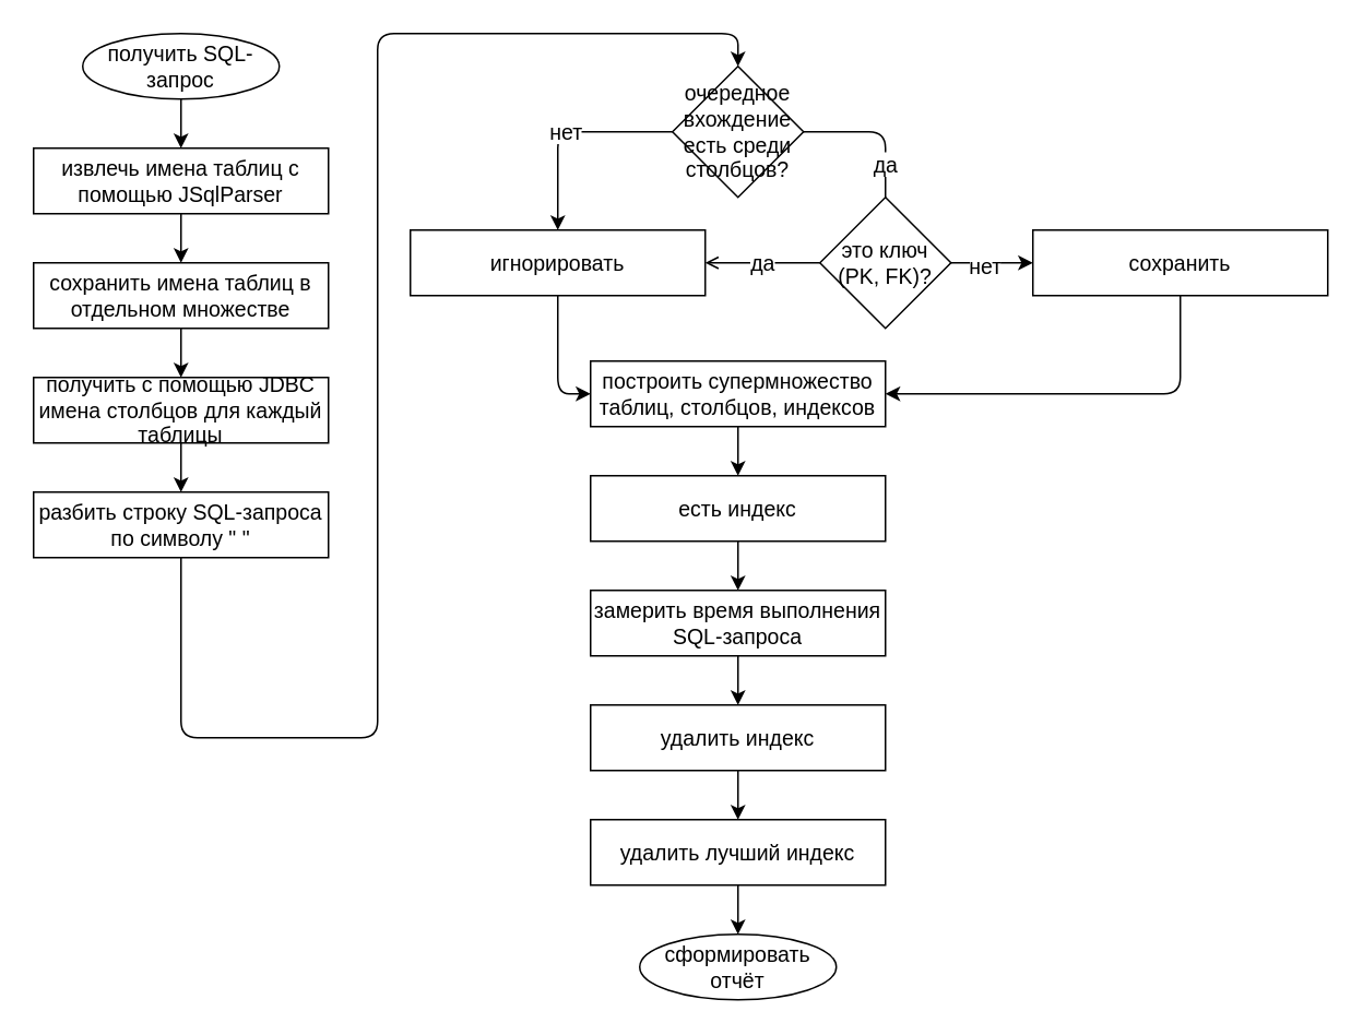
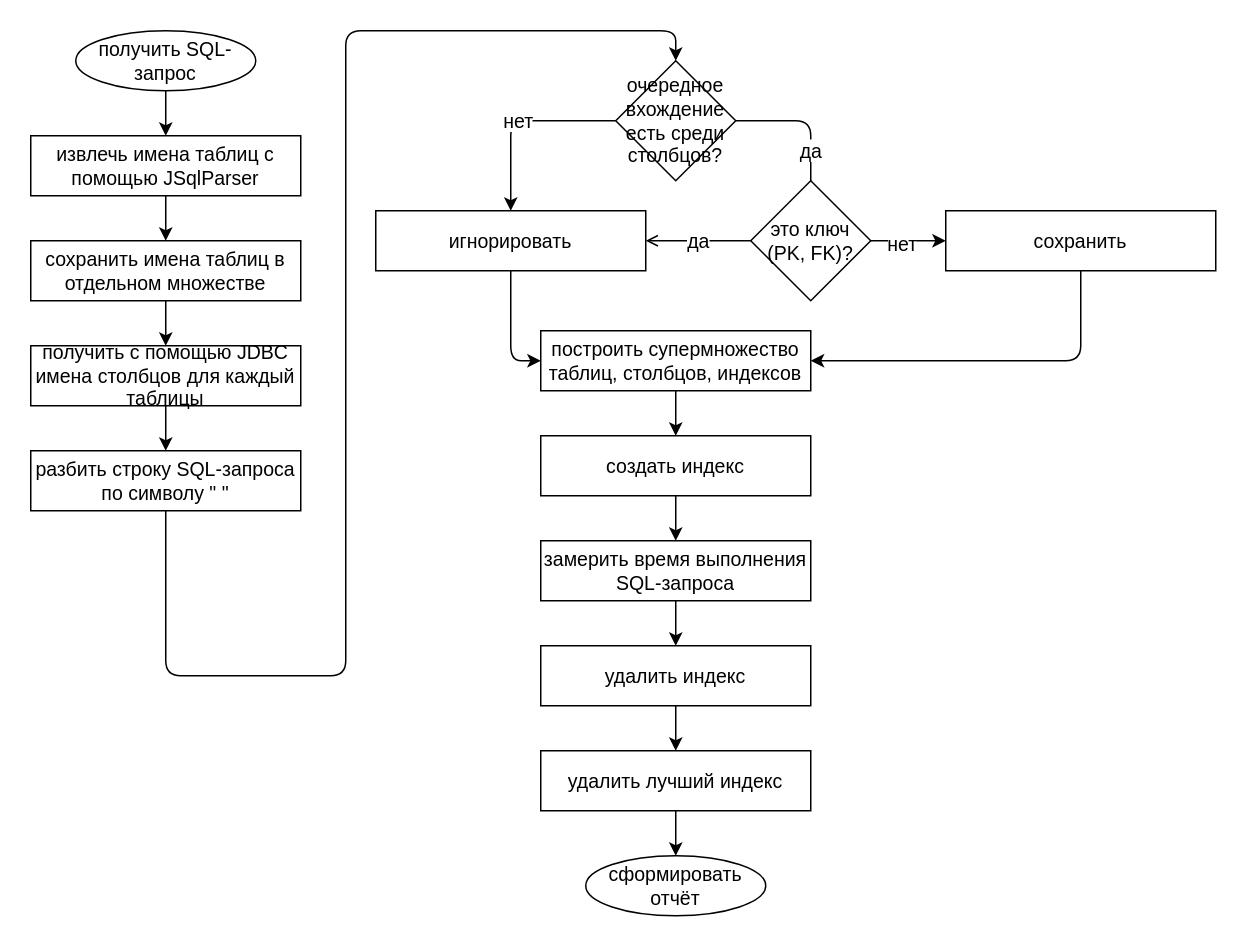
  <mxCell id="0" />
  <mxCell id="1" parent="0" />
  <mxCell id="2" value="&lt;font style=&quot;font-size: 13px;&quot;&gt;получить SQL-запрос&lt;/font&gt;" style="ellipse;whiteSpace=wrap;html=1;fontSize=13;" parent="1" vertex="1"><mxGeometry x="50" y="20" width="120" height="40" as="geometry" /></mxCell>
  <mxCell id="3" style="edgeStyle=none;html=1;exitX=0.5;exitY=1;exitDx=0;exitDy=0;" parent="1" source="4" target="7" edge="1"><mxGeometry relative="1" as="geometry" /></mxCell>
  <mxCell id="4" value="извлечь имена таблиц с помощью JSqlParser" style="rounded=0;whiteSpace=wrap;html=1;fontSize=13;" parent="1" vertex="1"><mxGeometry x="20" y="90" width="180" height="40" as="geometry" /></mxCell>
  <mxCell id="5" value="" style="endArrow=classic;html=1;exitX=0.5;exitY=1;exitDx=0;exitDy=0;entryX=0.5;entryY=0;entryDx=0;entryDy=0;" parent="1" source="2" target="4" edge="1"><mxGeometry width="50" height="50" relative="1" as="geometry"><mxPoint x="90" y="200" as="sourcePoint" /><mxPoint x="140" y="150" as="targetPoint" /></mxGeometry></mxCell>
  <mxCell id="6" style="edgeStyle=none;html=1;exitX=0.5;exitY=1;exitDx=0;exitDy=0;entryX=0.5;entryY=0;entryDx=0;entryDy=0;" parent="1" source="7" target="9" edge="1"><mxGeometry relative="1" as="geometry" /></mxCell>
  <mxCell id="7" value="сохранить имена таблиц в отдельном множестве" style="rounded=0;whiteSpace=wrap;html=1;fontSize=13;" parent="1" vertex="1"><mxGeometry x="20" y="160" width="180" height="40" as="geometry" /></mxCell>
  <mxCell id="8" style="edgeStyle=none;html=1;exitX=0.5;exitY=1;exitDx=0;exitDy=0;entryX=0.5;entryY=0;entryDx=0;entryDy=0;" parent="1" source="9" target="11" edge="1"><mxGeometry relative="1" as="geometry" /></mxCell>
  <mxCell id="9" value="получить с помощью JDBC имена столбцов для каждый таблицы" style="rounded=0;whiteSpace=wrap;html=1;fontSize=13;" parent="1" vertex="1"><mxGeometry x="20" y="230" width="180" height="40" as="geometry" /></mxCell>
  <mxCell id="10" style="edgeStyle=none;html=1;exitX=0.5;exitY=1;exitDx=0;exitDy=0;entryX=0.5;entryY=0;entryDx=0;entryDy=0;" edge="1" parent="1" source="11" target="14"><mxGeometry relative="1" as="geometry"><mxPoint x="490" y="30" as="targetPoint" /><Array as="points"><mxPoint x="110" y="450" /><mxPoint x="230" y="450" /><mxPoint x="230" y="20" /><mxPoint x="450" y="20" /></Array></mxGeometry></mxCell>
  <mxCell id="11" value="разбить строку SQL-запроса по символу &quot; &quot;" style="rounded=0;whiteSpace=wrap;html=1;fontSize=13;" parent="1" vertex="1"><mxGeometry x="20" y="300" width="180" height="40" as="geometry" /></mxCell>
  <mxCell id="12" value="нет" style="edgeStyle=none;html=1;exitX=0;exitY=0.5;exitDx=0;exitDy=0;entryX=0.5;entryY=0;entryDx=0;entryDy=0;fontSize=13;" parent="1" source="14" target="18" edge="1"><mxGeometry relative="1" as="geometry"><Array as="points"><mxPoint x="340" y="80" /></Array></mxGeometry></mxCell>
  <mxCell id="13" value="да" style="edgeStyle=none;html=1;exitX=1;exitY=0.5;exitDx=0;exitDy=0;entryX=0.5;entryY=0;entryDx=0;entryDy=0;fontSize=13;" parent="1" source="14" target="22" edge="1"><mxGeometry x="-0.176" relative="1" as="geometry"><Array as="points"><mxPoint x="540" y="80" /><mxPoint x="540" y="160" /></Array><mxPoint as="offset" /></mxGeometry></mxCell>
  <mxCell id="14" value="очередное вхождение есть среди столбцов?" style="rhombus;whiteSpace=wrap;html=1;fontSize=13;" parent="1" vertex="1"><mxGeometry x="410" y="40" width="80" height="80" as="geometry" /></mxCell>
  <mxCell id="15" style="edgeStyle=none;html=1;exitX=0.5;exitY=1;exitDx=0;exitDy=0;entryX=1;entryY=0.5;entryDx=0;entryDy=0;" parent="1" source="16" target="24" edge="1"><mxGeometry relative="1" as="geometry"><Array as="points"><mxPoint x="720" y="240" /></Array></mxGeometry></mxCell>
  <mxCell id="16" value="сохранить" style="rounded=0;whiteSpace=wrap;html=1;fontSize=13;" parent="1" vertex="1"><mxGeometry x="630" y="140" width="180" height="40" as="geometry" /></mxCell>
  <mxCell id="17" style="edgeStyle=none;html=1;exitX=0.5;exitY=1;exitDx=0;exitDy=0;entryX=0;entryY=0.5;entryDx=0;entryDy=0;" parent="1" source="18" target="24" edge="1"><mxGeometry relative="1" as="geometry"><Array as="points"><mxPoint x="340" y="240" /></Array></mxGeometry></mxCell>
  <mxCell id="18" value="игнорировать" style="rounded=0;whiteSpace=wrap;html=1;fontSize=13;" parent="1" vertex="1"><mxGeometry x="250" y="140" width="180" height="40" as="geometry" /></mxCell>
  <mxCell id="19" value="да" style="edgeStyle=none;html=1;exitX=0;exitY=0.5;exitDx=0;exitDy=0;entryX=1;entryY=0.5;entryDx=0;entryDy=0;fontSize=13;endArrow=open;" parent="1" source="22" target="18" edge="1"><mxGeometry relative="1" as="geometry" /></mxCell>
  <mxCell id="20" style="edgeStyle=none;html=1;exitX=1;exitY=0.5;exitDx=0;exitDy=0;entryX=0;entryY=0.5;entryDx=0;entryDy=0;" parent="1" source="22" target="16" edge="1"><mxGeometry relative="1" as="geometry" /></mxCell>
  <mxCell id="21" value="нет" style="edgeLabel;html=1;align=center;verticalAlign=middle;resizable=0;points=[];fontSize=13;" parent="20" vertex="1" connectable="0"><mxGeometry x="-0.187" y="-1" relative="1" as="geometry"><mxPoint as="offset" /></mxGeometry></mxCell>
  <mxCell id="22" value="это ключ (PK, FK)?" style="rhombus;whiteSpace=wrap;html=1;fontSize=13;" parent="1" vertex="1"><mxGeometry x="500" y="120" width="80" height="80" as="geometry" /></mxCell>
  <mxCell id="23" style="edgeStyle=none;html=1;exitX=0.5;exitY=1;exitDx=0;exitDy=0;entryX=0.5;entryY=0;entryDx=0;entryDy=0;" parent="1" source="24" target="26" edge="1"><mxGeometry relative="1" as="geometry" /></mxCell>
  <mxCell id="24" value="построить супермножество таблиц, столбцов, индексов" style="rounded=0;whiteSpace=wrap;html=1;fontSize=13;" parent="1" vertex="1"><mxGeometry x="360" y="220" width="180" height="40" as="geometry" /></mxCell>
  <mxCell id="25" style="edgeStyle=none;html=1;exitX=0.5;exitY=1;exitDx=0;exitDy=0;entryX=0.5;entryY=0;entryDx=0;entryDy=0;" parent="1" source="26" target="28" edge="1"><mxGeometry relative="1" as="geometry" /></mxCell>
- <mxCell id="26" value="есть индекс" style="rounded=0;whiteSpace=wrap;html=1;fontSize=13;" parent="1" vertex="1"><mxGeometry x="360" y="290" width="180" height="40" as="geometry" /></mxCell>
+ <mxCell id="26" value="создать индекс" style="rounded=0;whiteSpace=wrap;html=1;fontSize=13;" parent="1" vertex="1"><mxGeometry x="360" y="290" width="180" height="40" as="geometry" /></mxCell>
  <mxCell id="27" style="edgeStyle=none;html=1;exitX=0.5;exitY=1;exitDx=0;exitDy=0;entryX=0.5;entryY=0;entryDx=0;entryDy=0;" parent="1" source="28" target="30" edge="1"><mxGeometry relative="1" as="geometry" /></mxCell>
  <mxCell id="28" value="замерить время выполнения SQL-запроса" style="rounded=0;whiteSpace=wrap;html=1;fontSize=13;" parent="1" vertex="1"><mxGeometry x="360" y="360" width="180" height="40" as="geometry" /></mxCell>
  <mxCell id="29" style="edgeStyle=none;html=1;exitX=0.5;exitY=1;exitDx=0;exitDy=0;entryX=0.5;entryY=0;entryDx=0;entryDy=0;" parent="1" source="30" target="32" edge="1"><mxGeometry relative="1" as="geometry" /></mxCell>
  <mxCell id="30" value="удалить индекс" style="rounded=0;whiteSpace=wrap;html=1;fontSize=13;" parent="1" vertex="1"><mxGeometry x="360" y="430" width="180" height="40" as="geometry" /></mxCell>
  <mxCell id="31" style="edgeStyle=none;html=1;exitX=0.5;exitY=1;exitDx=0;exitDy=0;entryX=0.5;entryY=0;entryDx=0;entryDy=0;" parent="1" source="32" target="33" edge="1"><mxGeometry relative="1" as="geometry" /></mxCell>
  <mxCell id="32" value="удалить лучший индекс" style="rounded=0;whiteSpace=wrap;html=1;fontSize=13;" parent="1" vertex="1"><mxGeometry x="360" y="500" width="180" height="40" as="geometry" /></mxCell>
  <mxCell id="33" value="сформировать отчёт" style="ellipse;whiteSpace=wrap;html=1;fontSize=13;" parent="1" vertex="1"><mxGeometry x="390" y="570" width="120" height="40" as="geometry" /></mxCell>
